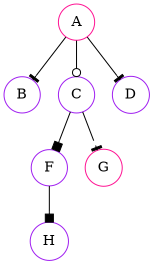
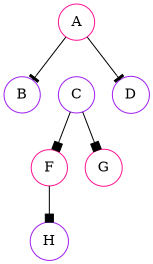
  digraph {
    node [color=purple shape=circle]
    edge [arrowhead=box]
    B
    A [color=deeppink]
    C
    D
-   F
+   F [color=deeppink]
    G [color=deeppink]
    H
    A -> B [arrowhead=tee]
-   A -> C [arrowhead=odot]
    A -> D [arrowhead=tee]
    C -> F
-   C -> G [arrowhead=tee]
+   C -> G
    F -> H
  }
